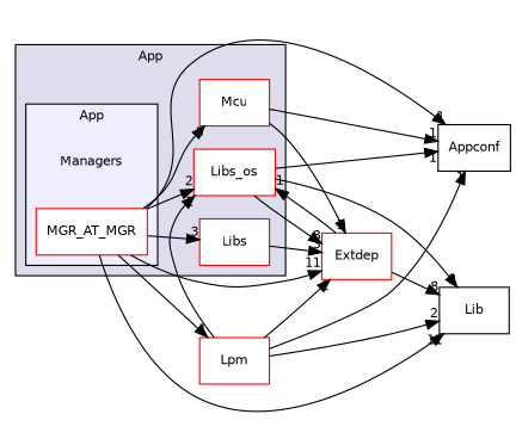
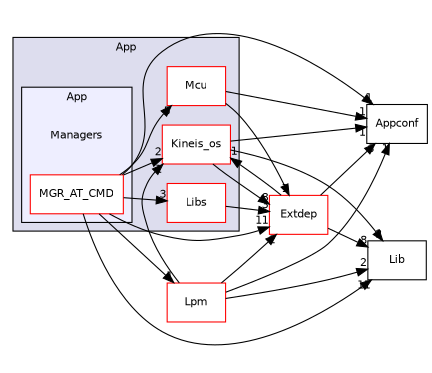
  digraph {
    compound=true
    rankdir=LR
    fontname="DejaVu Sans"
    node [fontname="DejaVu Sans" fontsize=10 shape=box color=red fillcolor=white style=filled]
    edge [headlabel=1 labeldistance=1.5 labelfontname=Helvetica labelfontsize=10 fontname="DejaVu Sans"]
    n1 [label=Managers shape=plaintext color="" fillcolor="" style=""]
-   n2 [label=MGR_AT_MGR]
+   n2 [label=MGR_AT_CMD]
    n3 [label=Libs]
    n4 [label=Mcu]
-   n5 [label=Libs_os]
+   n5 [label=Kineis_os]
    n6 [label=Extdep]
    n7 [label=Appconf color="" fillcolor="" style=""]
    n8 [label=Lib color="" fillcolor="" style=""]
    n9 [label=Lpm]
    subgraph cluster_1 {
      bgcolor="#ddddee"
      fontsize=10
      label=App
      pencolor=black
      n3
      n4
      n5
      subgraph cluster_2 {
        bgcolor="#eeeeff"
        fontsize=10
        pencolor=black
        n1
        n2
      }
    }
    n2 -> n3 [headlabel=3]
    n2 -> n4 [headlabel=5]
    n2 -> n5 [headlabel=2]
    n2 -> n6 [headlabel=11]
    n2 -> n7
    n2 -> n8 [headlabel=11]
    n2 -> n9
    n3 -> n6 [headlabel=3]
    n4 -> n6
    n4 -> n7
    n5 -> n6 [headlabel=8]
    n5 -> n7
    n5 -> n8 [headlabel=2]
    n6 -> n5
+   n6 -> n7 [headlabel=3]
    n6 -> n8 [headlabel=8]
    n9 -> n5
    n9 -> n6 [headlabel=2]
    n9 -> n7
    n9 -> n8 [headlabel=2]
  }
